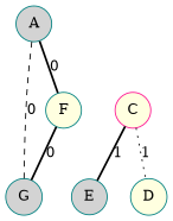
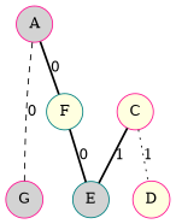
  graph {
    node [color=teal fillcolor=lightgrey shape=circle style=filled]
    edge [style=bold]
-   A
+   A [color=deeppink]
    F [fillcolor=lightyellow]
-   G
+   G [color=deeppink]
    C [color=deeppink fillcolor=lightyellow]
    E
-   D [fillcolor=lightyellow]
+   D [color=deeppink fillcolor=lightyellow]
    A -- F [label=0]
    A -- G [label=0 style=dashed]
-   F -- G [label=0]
+   F -- E [label=0]
    C -- E [label=1]
    C -- D [label=1 style=dotted]
  }
